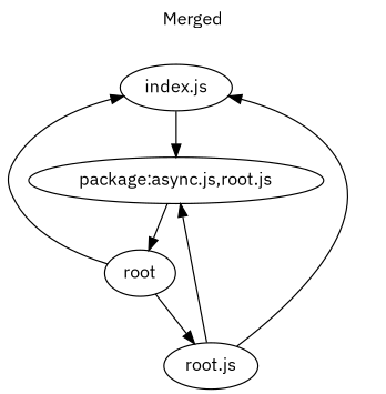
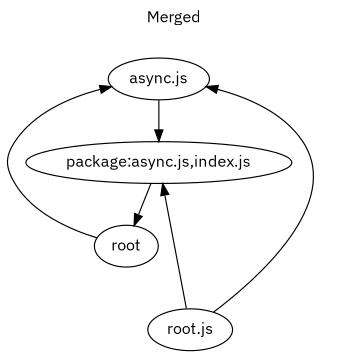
  digraph {
    fontname="IBM Plex Sans"
    label=Merged
    labelloc=t
    node [fontname="IBM Plex Sans"]
    edge [fontname="IBM Plex Sans"]
-   "async.js" [label="index.js"]
-   "package:async.js,index.js" [label="package:async.js,root.js"]
+   "async.js"
+   "package:async.js,index.js"
    root
    n4 [label="root.js"]
    "async.js" -> "package:async.js,index.js"
    "package:async.js,index.js" -> root
    root -> "async.js"
-   root -> n4
    n4 -> "async.js"
    n4 -> "package:async.js,index.js"
  }
